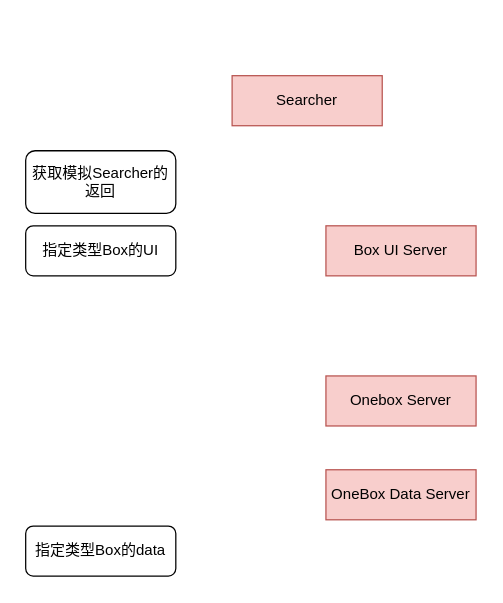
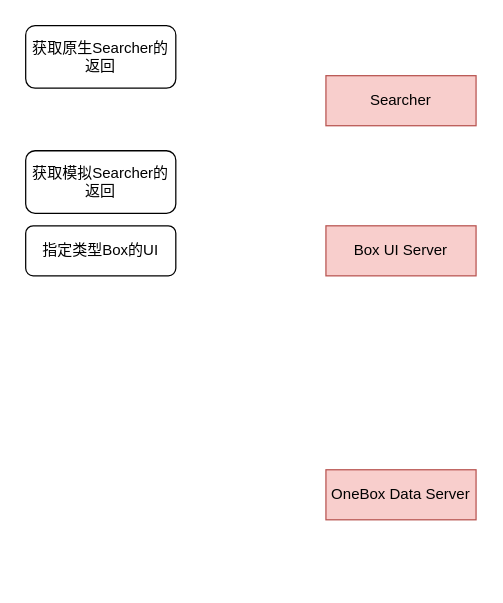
  <mxCell id="0" />
  <mxCell id="1" parent="0" />
- <mxCell id="2" value="Searcher" style="rounded=0;whiteSpace=wrap;html=1;fillColor=#f8cecc;strokeColor=#b85450;" vertex="1" parent="1"><mxGeometry x="185" y="60" width="120" height="40" as="geometry" /></mxCell>
+ <mxCell id="2" value="Searcher" style="rounded=0;whiteSpace=wrap;html=1;fillColor=#f8cecc;strokeColor=#b85450;" vertex="1" parent="1"><mxGeometry x="260" y="60" width="120" height="40" as="geometry" /></mxCell>
  <mxCell id="3" value="Box UI Server" style="rounded=0;whiteSpace=wrap;html=1;fillColor=#f8cecc;strokeColor=#b85450;" vertex="1" parent="1"><mxGeometry x="260" y="180" width="120" height="40" as="geometry" /></mxCell>
- <mxCell id="4" value="Onebox Server" style="rounded=0;whiteSpace=wrap;html=1;fillColor=#f8cecc;strokeColor=#b85450;" vertex="1" parent="1"><mxGeometry x="260" y="300" width="120" height="40" as="geometry" /></mxCell>
  <mxCell id="5" value="OneBox Data Server" style="rounded=0;whiteSpace=wrap;html=1;fillColor=#f8cecc;strokeColor=#b85450;" vertex="1" parent="1"><mxGeometry x="260" y="375" width="120" height="40" as="geometry" /></mxCell>
  <mxCell id="6" value="指定类型Box的UI" style="rounded=1;whiteSpace=wrap;html=1;" vertex="1" parent="1"><mxGeometry x="20" y="180" width="120" height="40" as="geometry" /></mxCell>
- <mxCell id="7" value="指定类型Box的data" style="rounded=1;whiteSpace=wrap;html=1;" vertex="1" parent="1"><mxGeometry x="20" y="420" width="120" height="40" as="geometry" /></mxCell>
+ <mxCell id="8" value="获取原生Searcher的返回" style="rounded=1;whiteSpace=wrap;html=1;" vertex="1" parent="1"><mxGeometry x="20" y="20" width="120" height="50" as="geometry" /></mxCell>
  <mxCell id="9" value="获取模拟Searcher的返回" style="rounded=1;whiteSpace=wrap;html=1;" vertex="1" parent="1"><mxGeometry x="20" y="120" width="120" height="50" as="geometry" /></mxCell>
